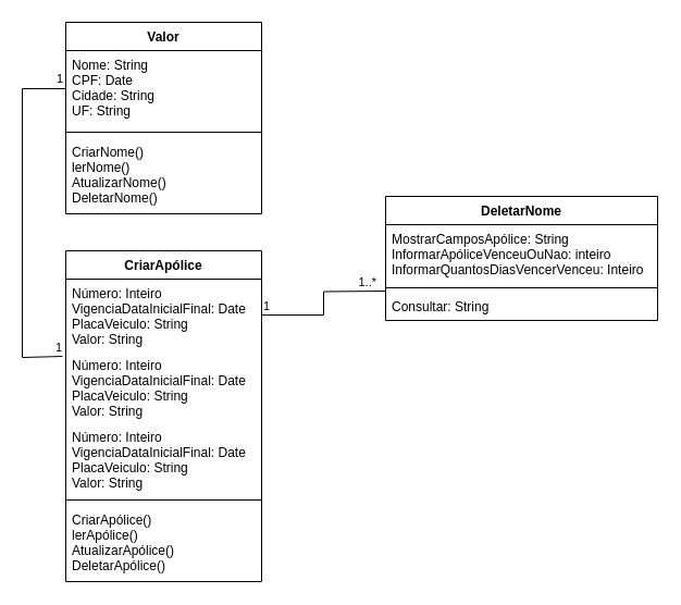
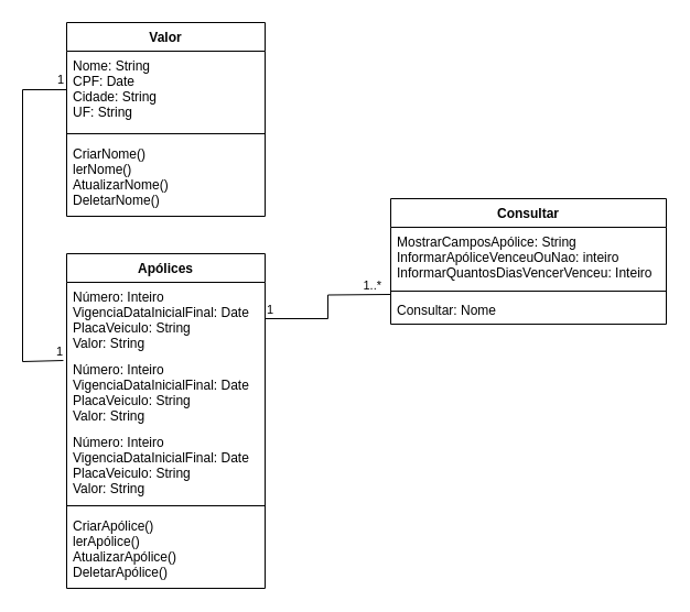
  <mxCell id="0" />
  <mxCell id="1" parent="0" />
  <mxCell id="2" value="Valor" style="swimlane;fontStyle=1;align=center;verticalAlign=top;childLayout=stackLayout;horizontal=1;startSize=26;horizontalStack=0;resizeParent=1;resizeParentMax=0;resizeLast=0;collapsible=1;marginBottom=0;" vertex="1" parent="1"><mxGeometry x="60" y="20" width="180" height="176" as="geometry"><mxRectangle x="100" y="80" width="90" height="30" as="alternateBounds" /></mxGeometry></mxCell>
  <mxCell id="3" value="Nome: String&#10;CPF: Date&#10;Cidade: String&#10;UF: String" style="text;strokeColor=none;fillColor=none;align=left;verticalAlign=top;spacingLeft=4;spacingRight=4;overflow=hidden;rotatable=0;points=[[0,0.5],[1,0.5]];portConstraint=eastwest;" vertex="1" parent="2"><mxGeometry y="26" width="180" height="70" as="geometry" /></mxCell>
  <mxCell id="4" value="" style="line;strokeWidth=1;fillColor=none;align=left;verticalAlign=middle;spacingTop=-1;spacingLeft=3;spacingRight=3;rotatable=0;labelPosition=right;points=[];portConstraint=eastwest;" vertex="1" parent="2"><mxGeometry y="96" width="180" height="10" as="geometry" /></mxCell>
  <mxCell id="5" value="CriarNome()&#10;lerNome()&#10;AtualizarNome()&#10;DeletarNome()&#10;" style="text;strokeColor=none;fillColor=none;align=left;verticalAlign=top;spacingLeft=4;spacingRight=4;overflow=hidden;rotatable=0;points=[[0,0.5],[1,0.5]];portConstraint=eastwest;" vertex="1" parent="2"><mxGeometry y="106" width="180" height="70" as="geometry" /></mxCell>
- <mxCell id="6" value="CriarApólice" style="swimlane;fontStyle=1;align=center;verticalAlign=top;childLayout=stackLayout;horizontal=1;startSize=26;horizontalStack=0;resizeParent=1;resizeParentMax=0;resizeLast=0;collapsible=1;marginBottom=0;" vertex="1" parent="1"><mxGeometry x="60" y="230" width="180" height="304" as="geometry"><mxRectangle x="100" y="290" width="90" height="30" as="alternateBounds" /></mxGeometry></mxCell>
+ <mxCell id="6" value="Apólices" style="swimlane;fontStyle=1;align=center;verticalAlign=top;childLayout=stackLayout;horizontal=1;startSize=26;horizontalStack=0;resizeParent=1;resizeParentMax=0;resizeLast=0;collapsible=1;marginBottom=0;" vertex="1" parent="1"><mxGeometry x="60" y="230" width="180" height="304" as="geometry"><mxRectangle x="100" y="290" width="90" height="30" as="alternateBounds" /></mxGeometry></mxCell>
  <mxCell id="7" value="Número: Inteiro&#10;VigenciaDataInicialFinal: Date&#10;PlacaVeiculo: String&#10;Valor: String&#10;" style="text;strokeColor=none;fillColor=none;align=left;verticalAlign=top;spacingLeft=4;spacingRight=4;overflow=hidden;rotatable=0;points=[[0,0.5],[1,0.5]];portConstraint=eastwest;" vertex="1" parent="6"><mxGeometry y="26" width="180" height="66" as="geometry" /></mxCell>
  <mxCell id="8" value="Número: Inteiro&#10;VigenciaDataInicialFinal: Date&#10;PlacaVeiculo: String&#10;Valor: String&#10;" style="text;strokeColor=none;fillColor=none;align=left;verticalAlign=top;spacingLeft=4;spacingRight=4;overflow=hidden;rotatable=0;points=[[0,0.5],[1,0.5]];portConstraint=eastwest;" vertex="1" parent="6"><mxGeometry y="92" width="180" height="66" as="geometry" /></mxCell>
  <mxCell id="9" value="Número: Inteiro&#10;VigenciaDataInicialFinal: Date&#10;PlacaVeiculo: String&#10;Valor: String&#10;" style="text;strokeColor=none;fillColor=none;align=left;verticalAlign=top;spacingLeft=4;spacingRight=4;overflow=hidden;rotatable=0;points=[[0,0.5],[1,0.5]];portConstraint=eastwest;" vertex="1" parent="6"><mxGeometry y="158" width="180" height="66" as="geometry" /></mxCell>
  <mxCell id="10" value="" style="line;strokeWidth=1;fillColor=none;align=left;verticalAlign=middle;spacingTop=-1;spacingLeft=3;spacingRight=3;rotatable=0;labelPosition=right;points=[];portConstraint=eastwest;" vertex="1" parent="6"><mxGeometry y="224" width="180" height="10" as="geometry" /></mxCell>
  <mxCell id="11" value="CriarApólice()&#10;lerApólice()&#10;AtualizarApólice()&#10;DeletarApólice()&#10;" style="text;strokeColor=none;fillColor=none;align=left;verticalAlign=top;spacingLeft=4;spacingRight=4;overflow=hidden;rotatable=0;points=[[0,0.5],[1,0.5]];portConstraint=eastwest;" vertex="1" parent="6"><mxGeometry y="234" width="180" height="70" as="geometry" /></mxCell>
- <mxCell id="12" value="DeletarNome" style="swimlane;fontStyle=1;align=center;verticalAlign=top;childLayout=stackLayout;horizontal=1;startSize=26;horizontalStack=0;resizeParent=1;resizeParentMax=0;resizeLast=0;collapsible=1;marginBottom=0;" vertex="1" parent="1"><mxGeometry x="354" y="180" width="250" height="114" as="geometry"><mxRectangle x="510" y="90" width="100" height="30" as="alternateBounds" /></mxGeometry></mxCell>
+ <mxCell id="12" value="Consultar" style="swimlane;fontStyle=1;align=center;verticalAlign=top;childLayout=stackLayout;horizontal=1;startSize=26;horizontalStack=0;resizeParent=1;resizeParentMax=0;resizeLast=0;collapsible=1;marginBottom=0;" vertex="1" parent="1"><mxGeometry x="354" y="180" width="250" height="114" as="geometry"><mxRectangle x="510" y="90" width="100" height="30" as="alternateBounds" /></mxGeometry></mxCell>
  <mxCell id="13" value="MostrarCamposApólice: String&#10;InformarApóliceVenceuOuNao: inteiro&#10;InformarQuantosDiasVencerVenceu: Inteiro&#10;" style="text;strokeColor=none;fillColor=none;align=left;verticalAlign=top;spacingLeft=4;spacingRight=4;overflow=hidden;rotatable=0;points=[[0,0.5],[1,0.5]];portConstraint=eastwest;" vertex="1" parent="12"><mxGeometry y="26" width="250" height="54" as="geometry" /></mxCell>
  <mxCell id="14" value="" style="line;strokeWidth=1;fillColor=none;align=left;verticalAlign=middle;spacingTop=-1;spacingLeft=3;spacingRight=3;rotatable=0;labelPosition=right;points=[];portConstraint=eastwest;" vertex="1" parent="12"><mxGeometry y="80" width="250" height="8" as="geometry" /></mxCell>
- <mxCell id="15" value="Consultar: String" style="text;strokeColor=none;fillColor=none;align=left;verticalAlign=top;spacingLeft=4;spacingRight=4;overflow=hidden;rotatable=0;points=[[0,0.5],[1,0.5]];portConstraint=eastwest;" vertex="1" parent="12"><mxGeometry y="88" width="250" height="26" as="geometry" /></mxCell>
+ <mxCell id="15" value="Consultar: Nome" style="text;strokeColor=none;fillColor=none;align=left;verticalAlign=top;spacingLeft=4;spacingRight=4;overflow=hidden;rotatable=0;points=[[0,0.5],[1,0.5]];portConstraint=eastwest;" vertex="1" parent="12"><mxGeometry y="88" width="250" height="26" as="geometry" /></mxCell>
  <mxCell id="16" value="" style="endArrow=none;html=1;edgeStyle=orthogonalEdgeStyle;rounded=0;exitX=1;exitY=0.5;exitDx=0;exitDy=0;entryX=0;entryY=0.685;entryDx=0;entryDy=0;entryPerimeter=0;" edge="1" parent="1" source="7"><mxGeometry relative="1" as="geometry"><mxPoint x="340" y="280" as="sourcePoint" /><mxPoint x="354" y="266.99" as="targetPoint" /></mxGeometry></mxCell>
  <mxCell id="17" value="1" style="edgeLabel;resizable=0;html=1;align=left;verticalAlign=bottom;" connectable="0" vertex="1" parent="16"><mxGeometry x="-1" relative="1" as="geometry" /></mxCell>
  <mxCell id="18" value="1..*" style="edgeLabel;resizable=0;html=1;align=right;verticalAlign=bottom;" connectable="0" vertex="1" parent="16"><mxGeometry x="1" relative="1" as="geometry"><mxPoint x="-8" as="offset" /></mxGeometry></mxCell>
  <mxCell id="19" value="" style="endArrow=none;html=1;edgeStyle=orthogonalEdgeStyle;rounded=0;exitX=0;exitY=0.5;exitDx=0;exitDy=0;entryX=-0.017;entryY=0.076;entryDx=0;entryDy=0;entryPerimeter=0;" edge="1" parent="1" source="3" target="8"><mxGeometry relative="1" as="geometry"><mxPoint x="20" y="81" as="sourcePoint" /><mxPoint x="40" y="328" as="targetPoint" /><Array as="points"><mxPoint x="20" y="81" /><mxPoint x="20" y="328" /></Array></mxGeometry></mxCell>
  <mxCell id="20" value="1" style="edgeLabel;resizable=0;html=1;align=left;verticalAlign=bottom;" connectable="0" vertex="1" parent="19"><mxGeometry x="-1" relative="1" as="geometry"><mxPoint x="-10" y="-1" as="offset" /></mxGeometry></mxCell>
  <mxCell id="21" value="1" style="edgeLabel;resizable=0;html=1;align=right;verticalAlign=bottom;" connectable="0" vertex="1" parent="19"><mxGeometry x="1" relative="1" as="geometry" /></mxCell>
